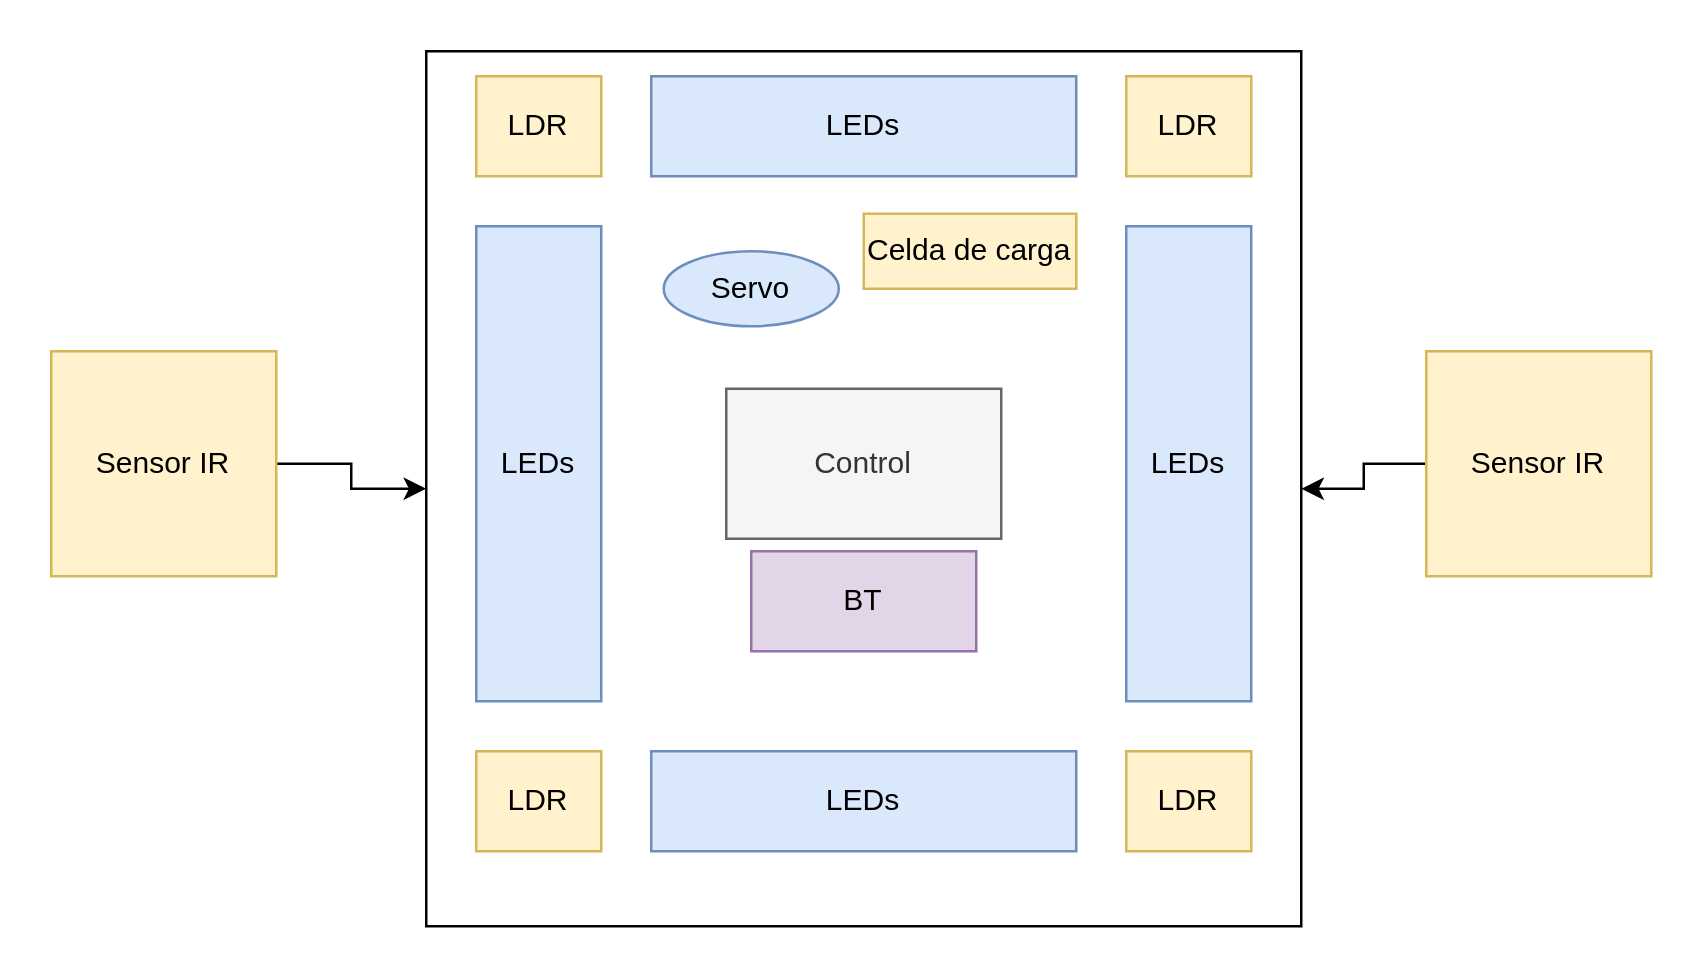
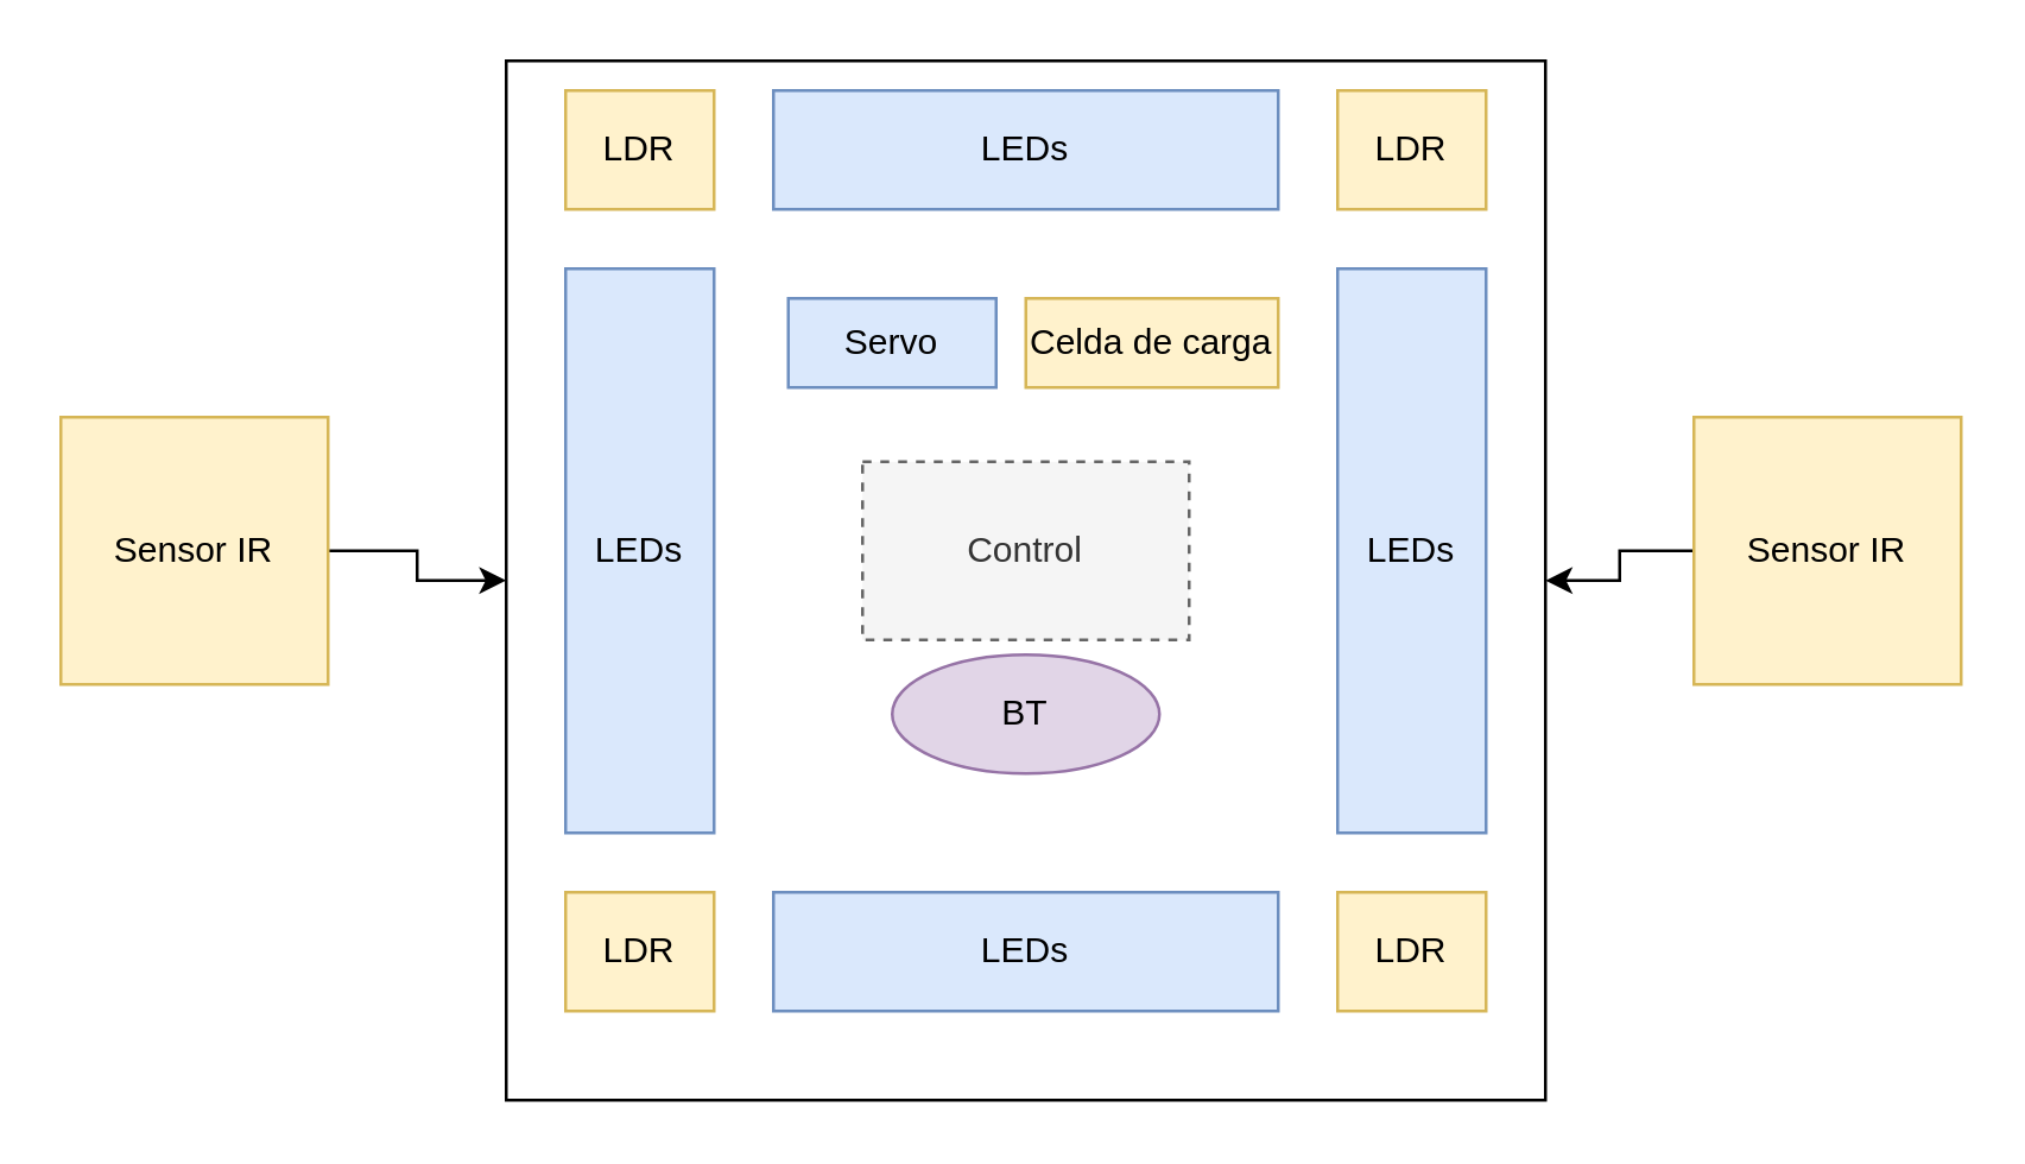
  <mxCell id="0" />
  <mxCell id="1" parent="0" />
  <mxCell id="2" value="" style="whiteSpace=wrap;html=1;aspect=fixed;imageAspect=1;" parent="1" vertex="1"><mxGeometry x="170" y="20" width="350" height="350" as="geometry" /></mxCell>
  <mxCell id="3" style="edgeStyle=orthogonalEdgeStyle;rounded=0;orthogonalLoop=1;jettySize=auto;html=1;entryX=1;entryY=0.5;entryDx=0;entryDy=0;" parent="1" source="4" target="2" edge="1"><mxGeometry relative="1" as="geometry" /></mxCell>
  <mxCell id="4" value="Sensor IR" style="whiteSpace=wrap;html=1;aspect=fixed;imageAspect=0;fillColor=#fff2cc;strokeColor=#d6b656;" parent="1" vertex="1"><mxGeometry x="570" y="140" width="90" height="90" as="geometry" /></mxCell>
- <mxCell id="5" value="Control" style="rounded=0;whiteSpace=wrap;html=1;fillColor=#f5f5f5;strokeColor=#666666;fontColor=#333333;" parent="1" vertex="1"><mxGeometry x="290" y="155" width="110" height="60" as="geometry" /></mxCell>
+ <mxCell id="5" value="Control" style="rounded=0;whiteSpace=wrap;html=1;fillColor=#f5f5f5;strokeColor=#666666;fontColor=#333333;dashed=1;" parent="1" vertex="1"><mxGeometry x="290" y="155" width="110" height="60" as="geometry" /></mxCell>
  <mxCell id="6" value="LDR" style="rounded=0;whiteSpace=wrap;html=1;imageWidth=24;fillColor=#fff2cc;strokeColor=#d6b656;" parent="1" vertex="1"><mxGeometry x="450" y="300" width="50" height="40" as="geometry" /></mxCell>
- <mxCell id="7" value="BT" style="rounded=0;whiteSpace=wrap;html=1;fillColor=#e1d5e7;strokeColor=#9673a6;" parent="1" vertex="1"><mxGeometry x="300" y="220" width="90" height="40" as="geometry" /></mxCell>
- <mxCell id="8" value="Servo" style="ellipse;whiteSpace=wrap;html=1;fillColor=#dae8fc;strokeColor=#6c8ebf;" parent="1" vertex="1"><mxGeometry x="265" y="100" width="70" height="30" as="geometry" /></mxCell>
- <mxCell id="9" value="Celda de carga" style="rounded=0;whiteSpace=wrap;html=1;fillColor=#fff2cc;strokeColor=#d6b656;" parent="1" vertex="1"><mxGeometry x="345" y="85" width="85" height="30" as="geometry" /></mxCell>
+ <mxCell id="7" value="BT" style="ellipse;whiteSpace=wrap;html=1;fillColor=#e1d5e7;strokeColor=#9673a6;" parent="1" vertex="1"><mxGeometry x="300" y="220" width="90" height="40" as="geometry" /></mxCell>
+ <mxCell id="8" value="Servo" style="rounded=0;whiteSpace=wrap;html=1;fillColor=#dae8fc;strokeColor=#6c8ebf;" parent="1" vertex="1"><mxGeometry x="265" y="100" width="70" height="30" as="geometry" /></mxCell>
+ <mxCell id="9" value="Celda de carga" style="rounded=0;whiteSpace=wrap;html=1;fillColor=#fff2cc;strokeColor=#d6b656;" parent="1" vertex="1"><mxGeometry x="345" y="100" width="85" height="30" as="geometry" /></mxCell>
  <mxCell id="10" style="edgeStyle=orthogonalEdgeStyle;rounded=0;orthogonalLoop=1;jettySize=auto;html=1;entryX=0;entryY=0.5;entryDx=0;entryDy=0;" parent="1" source="11" target="2" edge="1"><mxGeometry relative="1" as="geometry" /></mxCell>
  <mxCell id="11" value="Sensor IR" style="whiteSpace=wrap;html=1;aspect=fixed;imageAspect=0;fillColor=#fff2cc;strokeColor=#d6b656;" parent="1" vertex="1"><mxGeometry x="20" y="140" width="90" height="90" as="geometry" /></mxCell>
  <mxCell id="12" value="LEDs" style="rounded=0;whiteSpace=wrap;html=1;direction=south;fillColor=#dae8fc;strokeColor=#6c8ebf;" parent="1" vertex="1"><mxGeometry x="450" y="90" width="50" height="190" as="geometry" /></mxCell>
  <mxCell id="13" value="LDR" style="rounded=0;whiteSpace=wrap;html=1;imageWidth=24;fillColor=#fff2cc;strokeColor=#d6b656;" parent="1" vertex="1"><mxGeometry x="450" y="30" width="50" height="40" as="geometry" /></mxCell>
  <mxCell id="14" value="LDR" style="rounded=0;whiteSpace=wrap;html=1;imageWidth=24;fillColor=#fff2cc;strokeColor=#d6b656;" parent="1" vertex="1"><mxGeometry x="190" y="300" width="50" height="40" as="geometry" /></mxCell>
  <mxCell id="15" value="LDR" style="rounded=0;whiteSpace=wrap;html=1;imageWidth=24;fillColor=#fff2cc;strokeColor=#d6b656;" parent="1" vertex="1"><mxGeometry x="190" y="30" width="50" height="40" as="geometry" /></mxCell>
  <mxCell id="16" value="LEDs" style="rounded=0;whiteSpace=wrap;html=1;direction=south;fillColor=#dae8fc;strokeColor=#6c8ebf;" parent="1" vertex="1"><mxGeometry x="190" y="90" width="50" height="190" as="geometry" /></mxCell>
  <mxCell id="17" value="LEDs" style="rounded=0;whiteSpace=wrap;html=1;direction=south;fillColor=#dae8fc;strokeColor=#6c8ebf;" parent="1" vertex="1"><mxGeometry x="260" y="30" width="170" height="40" as="geometry" /></mxCell>
  <mxCell id="18" value="LEDs" style="rounded=0;whiteSpace=wrap;html=1;direction=south;fillColor=#dae8fc;strokeColor=#6c8ebf;" parent="1" vertex="1"><mxGeometry x="260" y="300" width="170" height="40" as="geometry" /></mxCell>
